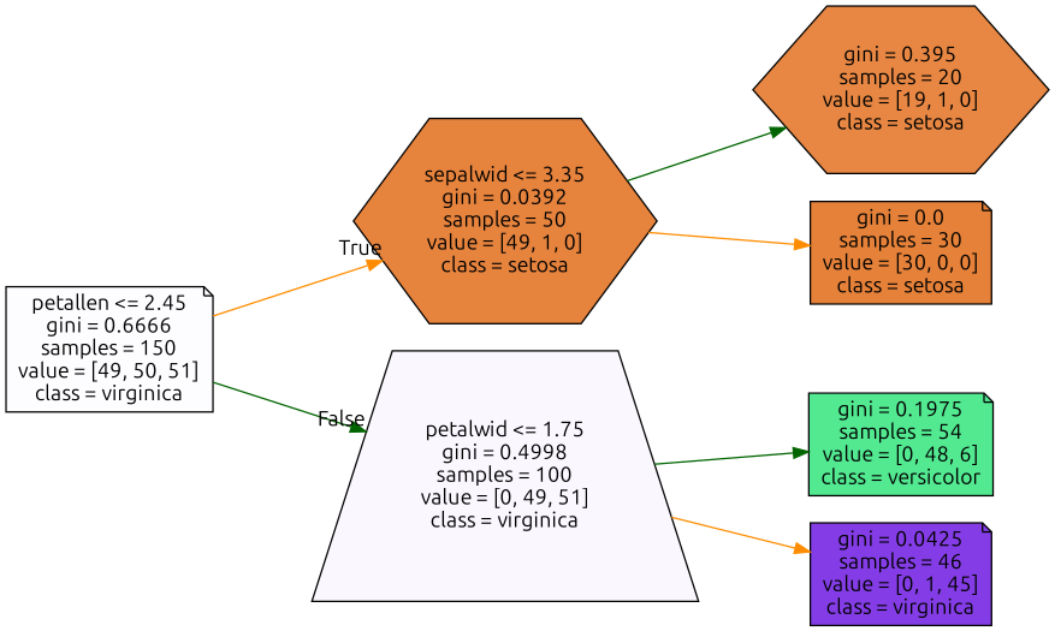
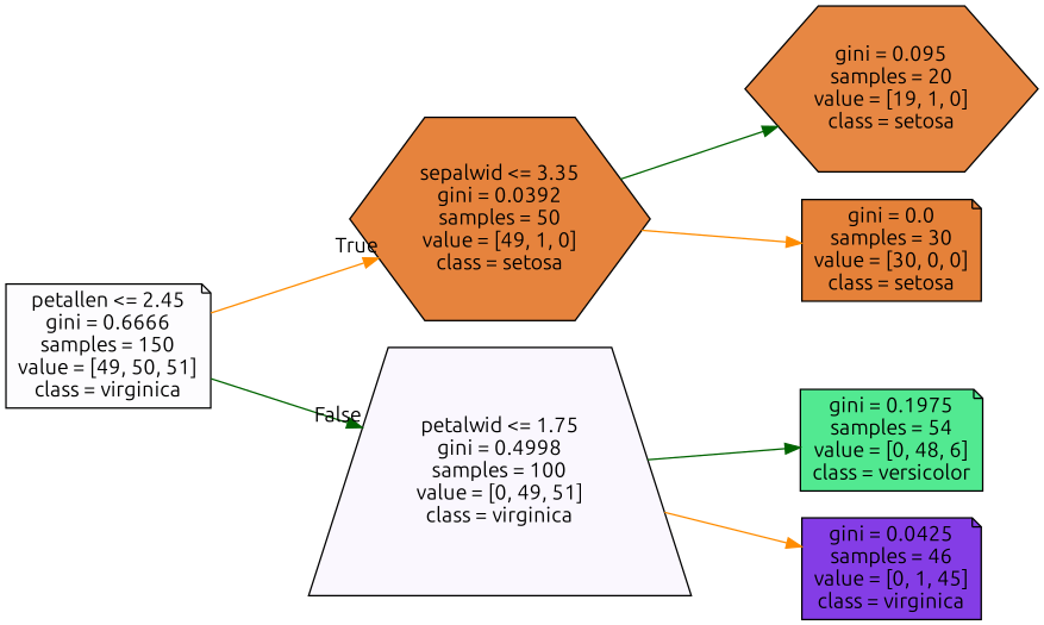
  digraph {
    ranksep=equally
    splines=polyline
    rankdir=LR
    fontname=Ubuntu
    node [color=black shape=note style=filled fontname=Ubuntu]
    edge [color=darkorange fontname=Ubuntu]
    n1 [fillcolor="#8139e503" label="petallen <= 2.45\ngini = 0.6666\nsamples = 150\nvalue = [49, 50, 51]\nclass = virginica"]
    n2 [fillcolor="#e58139fa" label="sepalwid <= 3.35\ngini = 0.0392\nsamples = 50\nvalue = [49, 1, 0]\nclass = setosa" shape=hexagon]
    n3 [fillcolor="#8139e50a" label="petalwid <= 1.75\ngini = 0.4998\nsamples = 100\nvalue = [0, 49, 51]\nclass = virginica" shape=trapezium]
-   n4 [fillcolor="#e58139f2" label="gini = 0.395\nsamples = 20\nvalue = [19, 1, 0]\nclass = setosa" shape=hexagon]
+   n4 [fillcolor="#e58139f2" label="gini = 0.095\nsamples = 20\nvalue = [19, 1, 0]\nclass = setosa" shape=hexagon]
    n5 [fillcolor="#e58139ff" label="gini = 0.0\nsamples = 30\nvalue = [30, 0, 0]\nclass = setosa"]
    n6 [fillcolor="#39e581df" label="gini = 0.1975\nsamples = 54\nvalue = [0, 48, 6]\nclass = versicolor"]
    n7 [fillcolor="#8139e5f9" label="gini = 0.0425\nsamples = 46\nvalue = [0, 1, 45]\nclass = virginica"]
    subgraph sub_1 {
      rank=same
      n1
    }
    subgraph sub_2 {
      rank=same
      n2
      n3
    }
    subgraph sub_3 {
      rank=same
      n4
      n5
      n6
      n7
    }
    n1 -> n2 [headlabel=True labelangle=45 labeldistance=2.5]
    n1 -> n3 [headlabel=False labelangle=-45 labeldistance=2.5 color=darkgreen]
    n2 -> n4 [color=darkgreen]
    n2 -> n5
    n3 -> n6 [color=darkgreen]
    n3 -> n7
  }
